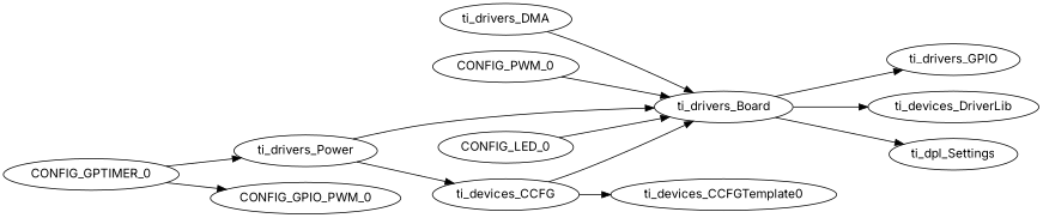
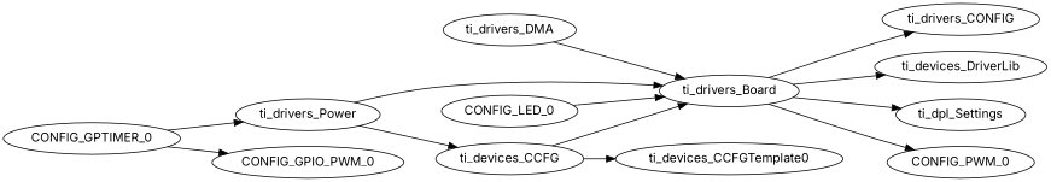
  digraph {
    fontname=Inter
    rankdir=LR
    node [fontname=Inter]
    edge [fontname=Inter]
    ti_devices_CCFG
    ti_devices_CCFGTemplate0
    ti_drivers_Board
-   ti_drivers_GPIO
+   ti_drivers_GPIO [label=ti_drivers_CONFIG]
    ti_devices_DriverLib
    ti_dpl_Settings
    ti_drivers_DMA
    CONFIG_PWM_0
    ti_drivers_Power
    CONFIG_GPTIMER_0
    CONFIG_GPIO_PWM_0
    CONFIG_LED_0
    ti_devices_CCFG -> ti_devices_CCFGTemplate0
    ti_devices_CCFG -> ti_drivers_Board
    ti_drivers_Board -> ti_drivers_GPIO
    ti_drivers_Board -> ti_devices_DriverLib
    ti_drivers_Board -> ti_dpl_Settings
    ti_drivers_DMA -> ti_drivers_Board
-   CONFIG_PWM_0 -> ti_drivers_Board
+   ti_drivers_Board -> CONFIG_PWM_0
    ti_drivers_Power -> ti_devices_CCFG
    ti_drivers_Power -> ti_drivers_Board
    CONFIG_GPTIMER_0 -> ti_drivers_Power
    CONFIG_GPTIMER_0 -> CONFIG_GPIO_PWM_0
    CONFIG_LED_0 -> ti_drivers_Board
  }
